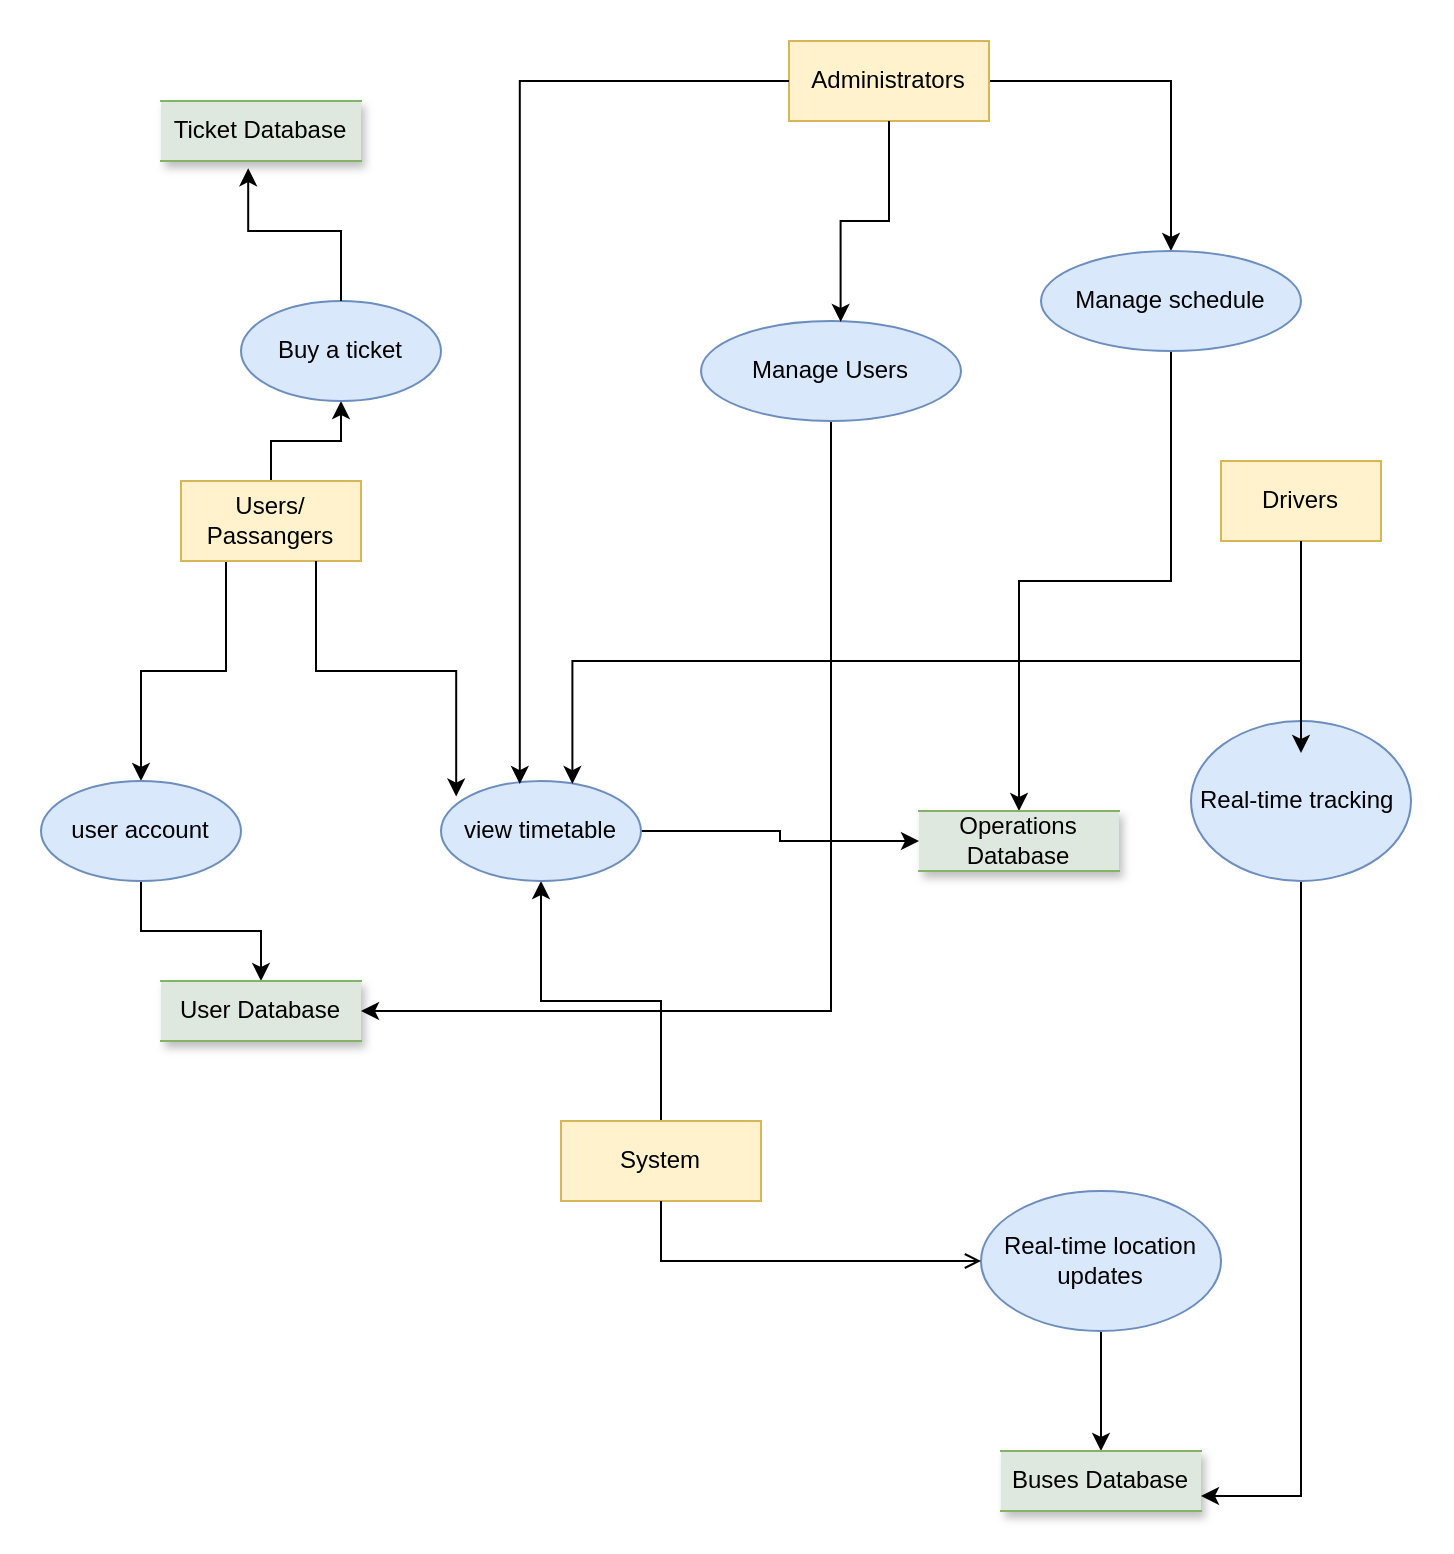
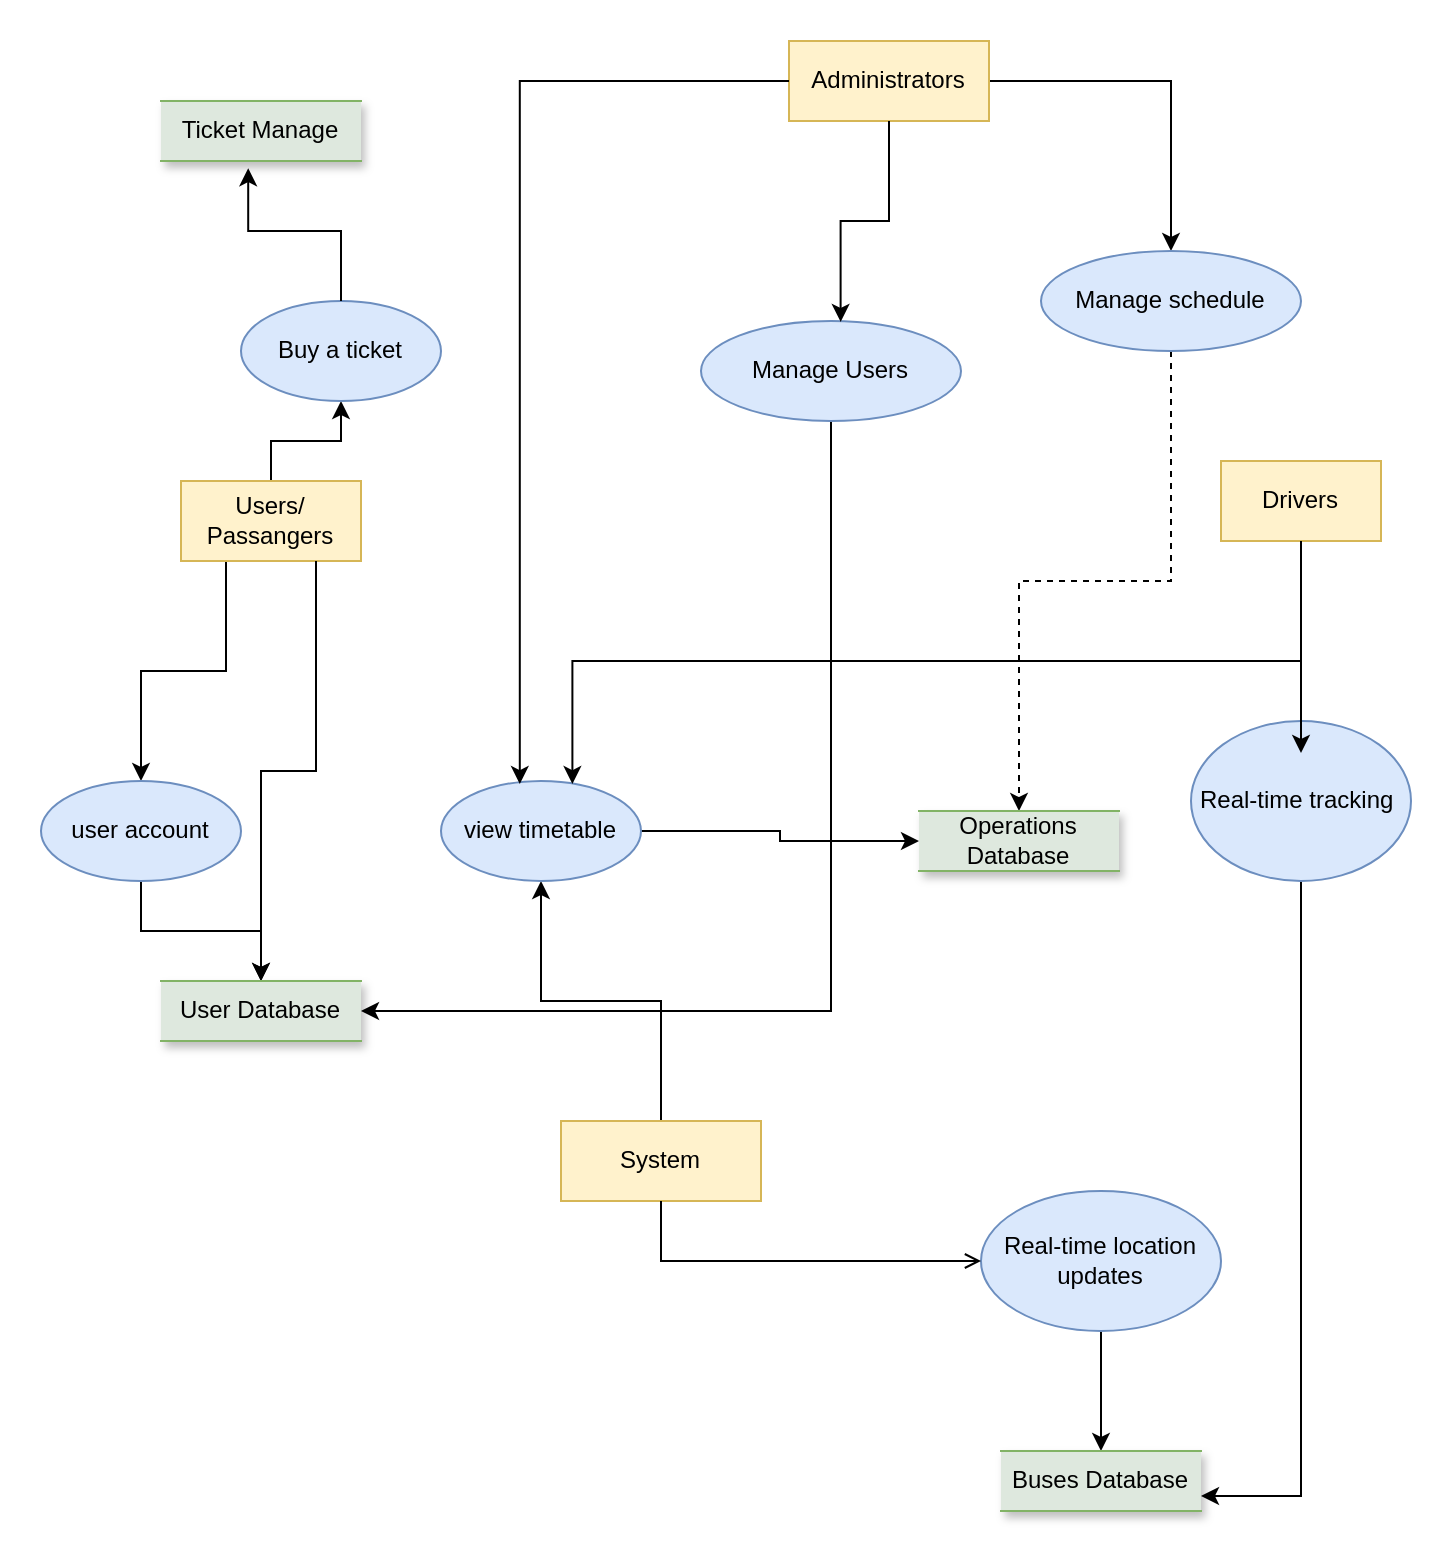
  <mxCell id="0" />
  <mxCell id="1" parent="0" />
  <mxCell id="2" style="edgeStyle=orthogonalEdgeStyle;rounded=0;orthogonalLoop=1;jettySize=auto;html=1;exitX=0.25;exitY=1;exitDx=0;exitDy=0;entryX=0.5;entryY=0;entryDx=0;entryDy=0;" edge="1" parent="1" source="4" target="11"><mxGeometry relative="1" as="geometry" /></mxCell>
  <mxCell id="3" style="edgeStyle=orthogonalEdgeStyle;rounded=0;orthogonalLoop=1;jettySize=auto;html=1;exitX=0.5;exitY=0;exitDx=0;exitDy=0;" edge="1" parent="1" source="4" target="31"><mxGeometry relative="1" as="geometry" /></mxCell>
  <mxCell id="4" value="Users/&lt;div&gt;Passangers&lt;/div&gt;" style="rounded=0;whiteSpace=wrap;html=1;fillColor=#fff2cc;strokeColor=#d6b656;" vertex="1" parent="1"><mxGeometry x="90" y="240" width="90" height="40" as="geometry" /></mxCell>
  <mxCell id="5" style="edgeStyle=orthogonalEdgeStyle;rounded=0;orthogonalLoop=1;jettySize=auto;html=1;exitX=0.5;exitY=0;exitDx=0;exitDy=0;entryX=0.5;entryY=1;entryDx=0;entryDy=0;" edge="1" parent="1" source="6" target="16"><mxGeometry relative="1" as="geometry" /></mxCell>
  <mxCell id="6" value="System" style="rounded=0;whiteSpace=wrap;html=1;fillColor=#fff2cc;strokeColor=#d6b656;" vertex="1" parent="1"><mxGeometry x="280" y="560" width="100" height="40" as="geometry" /></mxCell>
  <mxCell id="7" value="Drivers" style="rounded=0;whiteSpace=wrap;html=1;fillColor=#fff2cc;strokeColor=#d6b656;" vertex="1" parent="1"><mxGeometry x="610" y="230" width="80" height="40" as="geometry" /></mxCell>
  <mxCell id="8" style="edgeStyle=orthogonalEdgeStyle;rounded=0;orthogonalLoop=1;jettySize=auto;html=1;exitX=1;exitY=0.5;exitDx=0;exitDy=0;entryX=0.5;entryY=0;entryDx=0;entryDy=0;" edge="1" parent="1" source="9" target="27"><mxGeometry relative="1" as="geometry" /></mxCell>
  <mxCell id="9" value="Administrators" style="rounded=0;whiteSpace=wrap;html=1;fillColor=#fff2cc;strokeColor=#d6b656;" vertex="1" parent="1"><mxGeometry x="394" y="20" width="100" height="40" as="geometry" /></mxCell>
  <mxCell id="10" style="edgeStyle=orthogonalEdgeStyle;rounded=0;orthogonalLoop=1;jettySize=auto;html=1;exitX=0.5;exitY=1;exitDx=0;exitDy=0;entryX=0.5;entryY=0;entryDx=0;entryDy=0;" edge="1" parent="1" source="11" target="28"><mxGeometry relative="1" as="geometry" /></mxCell>
  <mxCell id="11" value="user account" style="ellipse;whiteSpace=wrap;html=1;fillColor=#dae8fc;strokeColor=#6c8ebf;" vertex="1" parent="1"><mxGeometry x="20" y="390" width="100" height="50" as="geometry" /></mxCell>
  <mxCell id="12" style="edgeStyle=orthogonalEdgeStyle;rounded=0;orthogonalLoop=1;jettySize=auto;html=1;exitX=0.5;exitY=1;exitDx=0;exitDy=0;entryX=1;entryY=0.5;entryDx=0;entryDy=0;" edge="1" parent="1" source="13" target="28"><mxGeometry relative="1" as="geometry" /></mxCell>
  <mxCell id="13" value="Manage Users" style="ellipse;whiteSpace=wrap;html=1;fillColor=#dae8fc;strokeColor=#6c8ebf;" vertex="1" parent="1"><mxGeometry x="350" y="160" width="130" height="50" as="geometry" /></mxCell>
  <mxCell id="14" style="edgeStyle=orthogonalEdgeStyle;rounded=0;orthogonalLoop=1;jettySize=auto;html=1;exitX=0.5;exitY=1;exitDx=0;exitDy=0;entryX=0.537;entryY=0.009;entryDx=0;entryDy=0;entryPerimeter=0;" edge="1" parent="1" source="9" target="13"><mxGeometry relative="1" as="geometry" /></mxCell>
  <mxCell id="15" style="edgeStyle=orthogonalEdgeStyle;rounded=0;orthogonalLoop=1;jettySize=auto;html=1;exitX=1;exitY=0.5;exitDx=0;exitDy=0;entryX=0;entryY=0.5;entryDx=0;entryDy=0;" edge="1" parent="1" source="16" target="30"><mxGeometry relative="1" as="geometry" /></mxCell>
  <mxCell id="16" value="view timetable" style="ellipse;whiteSpace=wrap;html=1;fillColor=#dae8fc;strokeColor=#6c8ebf;" vertex="1" parent="1"><mxGeometry x="220" y="390" width="100" height="50" as="geometry" /></mxCell>
- <mxCell id="17" style="edgeStyle=orthogonalEdgeStyle;rounded=0;orthogonalLoop=1;jettySize=auto;html=1;exitX=0.75;exitY=1;exitDx=0;exitDy=0;entryX=0.076;entryY=0.156;entryDx=0;entryDy=0;entryPerimeter=0;" edge="1" parent="1" source="4" target="16"><mxGeometry relative="1" as="geometry" /></mxCell>
+ <mxCell id="17" style="edgeStyle=orthogonalEdgeStyle;rounded=0;orthogonalLoop=1;jettySize=auto;html=1;exitX=0.75;exitY=1;exitDx=0;exitDy=0;" edge="1" parent="1" source="4" target="28"><mxGeometry relative="1" as="geometry" /></mxCell>
  <mxCell id="18" style="edgeStyle=orthogonalEdgeStyle;rounded=0;orthogonalLoop=1;jettySize=auto;html=1;exitX=0.5;exitY=1;exitDx=0;exitDy=0;entryX=0.657;entryY=0.031;entryDx=0;entryDy=0;entryPerimeter=0;" edge="1" parent="1" source="7" target="16"><mxGeometry relative="1" as="geometry" /></mxCell>
  <mxCell id="19" style="edgeStyle=orthogonalEdgeStyle;rounded=0;orthogonalLoop=1;jettySize=auto;html=1;entryX=0.394;entryY=0.031;entryDx=0;entryDy=0;entryPerimeter=0;" edge="1" parent="1" source="9" target="16"><mxGeometry relative="1" as="geometry" /></mxCell>
  <mxCell id="20" style="edgeStyle=orthogonalEdgeStyle;rounded=0;orthogonalLoop=1;jettySize=auto;html=1;exitX=0.5;exitY=1;exitDx=0;exitDy=0;entryX=1;entryY=0.75;entryDx=0;entryDy=0;" edge="1" parent="1" source="21" target="29"><mxGeometry relative="1" as="geometry" /></mxCell>
  <mxCell id="21" value="Real-time tracking&amp;nbsp;" style="ellipse;whiteSpace=wrap;html=1;fillColor=#dae8fc;strokeColor=#6c8ebf;" vertex="1" parent="1"><mxGeometry x="595" y="360" width="110" height="80" as="geometry" /></mxCell>
  <mxCell id="22" style="edgeStyle=orthogonalEdgeStyle;rounded=0;orthogonalLoop=1;jettySize=auto;html=1;entryX=0.5;entryY=0.2;entryDx=0;entryDy=0;entryPerimeter=0;" edge="1" parent="1" source="7" target="21"><mxGeometry relative="1" as="geometry" /></mxCell>
  <mxCell id="23" style="edgeStyle=orthogonalEdgeStyle;rounded=0;orthogonalLoop=1;jettySize=auto;html=1;exitX=0.5;exitY=1;exitDx=0;exitDy=0;entryX=0.5;entryY=0;entryDx=0;entryDy=0;" edge="1" parent="1" source="24" target="29"><mxGeometry relative="1" as="geometry" /></mxCell>
  <mxCell id="24" value="Real-time location&lt;div&gt;&amp;nbsp;updates&amp;nbsp;&lt;/div&gt;" style="ellipse;whiteSpace=wrap;html=1;fillColor=#dae8fc;strokeColor=#6c8ebf;" vertex="1" parent="1"><mxGeometry x="490" y="595" width="120" height="70" as="geometry" /></mxCell>
  <mxCell id="25" style="edgeStyle=orthogonalEdgeStyle;rounded=0;orthogonalLoop=1;jettySize=auto;html=1;exitX=0.5;exitY=1;exitDx=0;exitDy=0;entryX=0;entryY=0.5;entryDx=0;entryDy=0;endArrow=open;" edge="1" parent="1" source="6" target="24"><mxGeometry relative="1" as="geometry" /></mxCell>
- <mxCell id="26" style="edgeStyle=orthogonalEdgeStyle;rounded=0;orthogonalLoop=1;jettySize=auto;html=1;exitX=0.5;exitY=1;exitDx=0;exitDy=0;entryX=0.5;entryY=0;entryDx=0;entryDy=0;" edge="1" parent="1" source="27" target="30"><mxGeometry relative="1" as="geometry" /></mxCell>
+ <mxCell id="26" style="edgeStyle=orthogonalEdgeStyle;rounded=0;orthogonalLoop=1;jettySize=auto;html=1;exitX=0.5;exitY=1;exitDx=0;exitDy=0;entryX=0.5;entryY=0;entryDx=0;entryDy=0;dashed=1;" edge="1" parent="1" source="27" target="30"><mxGeometry relative="1" as="geometry" /></mxCell>
  <mxCell id="27" value="Manage schedule" style="ellipse;whiteSpace=wrap;html=1;fillColor=#dae8fc;strokeColor=#6c8ebf;" vertex="1" parent="1"><mxGeometry x="520" y="125" width="130" height="50" as="geometry" /></mxCell>
  <mxCell id="28" value="User Database" style="shape=partialRectangle;whiteSpace=wrap;html=1;left=0;right=0;fillColor=light-dark(#dee8de, #1f2f1e);strokeColor=light-dark(#82b366, #ededed);shadow=1;" vertex="1" parent="1"><mxGeometry x="80" y="490" width="100" height="30" as="geometry" /></mxCell>
  <mxCell id="29" value="Buses Database" style="shape=partialRectangle;whiteSpace=wrap;html=1;left=0;right=0;fillColor=light-dark(#dee8de, #1f2f1e);strokeColor=light-dark(#82b366, #ededed);shadow=1;" vertex="1" parent="1"><mxGeometry x="500" y="725" width="100" height="30" as="geometry" /></mxCell>
  <mxCell id="30" value="Operations Database" style="shape=partialRectangle;whiteSpace=wrap;html=1;left=0;right=0;fillColor=light-dark(#dee8de, #1f2f1e);strokeColor=light-dark(#82b366, #ededed);shadow=1;" vertex="1" parent="1"><mxGeometry x="459" y="405" width="100" height="30" as="geometry" /></mxCell>
  <mxCell id="31" value="Buy a ticket" style="ellipse;whiteSpace=wrap;html=1;fillColor=#dae8fc;strokeColor=#6c8ebf;" vertex="1" parent="1"><mxGeometry x="120" y="150" width="100" height="50" as="geometry" /></mxCell>
- <mxCell id="32" value="Ticket Database" style="shape=partialRectangle;whiteSpace=wrap;html=1;left=0;right=0;fillColor=light-dark(#dee8de, #1f2f1e);strokeColor=light-dark(#82b366, #ededed);shadow=1;" vertex="1" parent="1"><mxGeometry x="80" y="50" width="100" height="30" as="geometry" /></mxCell>
+ <mxCell id="32" value="Ticket Manage" style="shape=partialRectangle;whiteSpace=wrap;html=1;left=0;right=0;fillColor=light-dark(#dee8de, #1f2f1e);strokeColor=light-dark(#82b366, #ededed);shadow=1;" vertex="1" parent="1"><mxGeometry x="80" y="50" width="100" height="30" as="geometry" /></mxCell>
  <mxCell id="33" style="edgeStyle=orthogonalEdgeStyle;rounded=0;orthogonalLoop=1;jettySize=auto;html=1;exitX=0.5;exitY=0;exitDx=0;exitDy=0;entryX=0.436;entryY=1.12;entryDx=0;entryDy=0;entryPerimeter=0;" edge="1" parent="1" source="31" target="32"><mxGeometry relative="1" as="geometry" /></mxCell>
